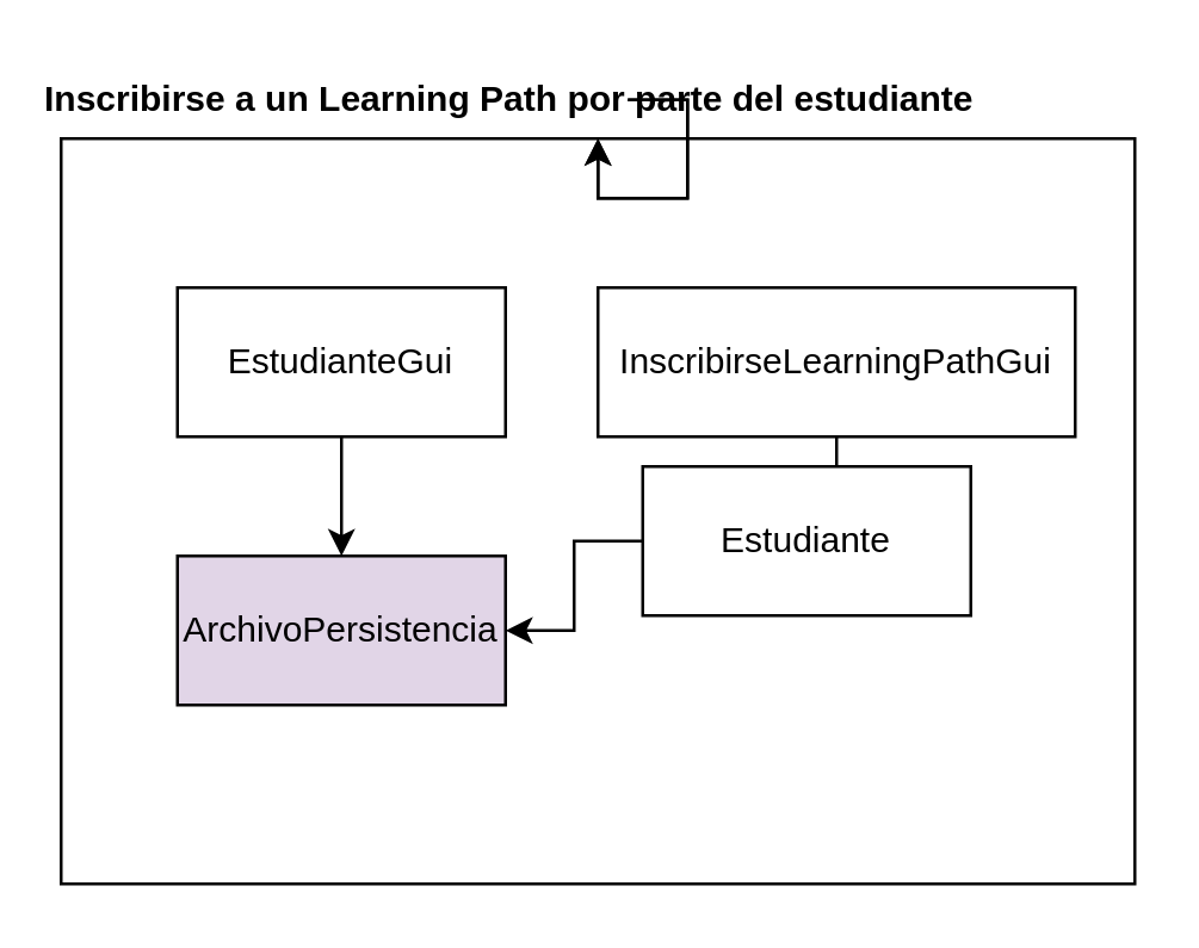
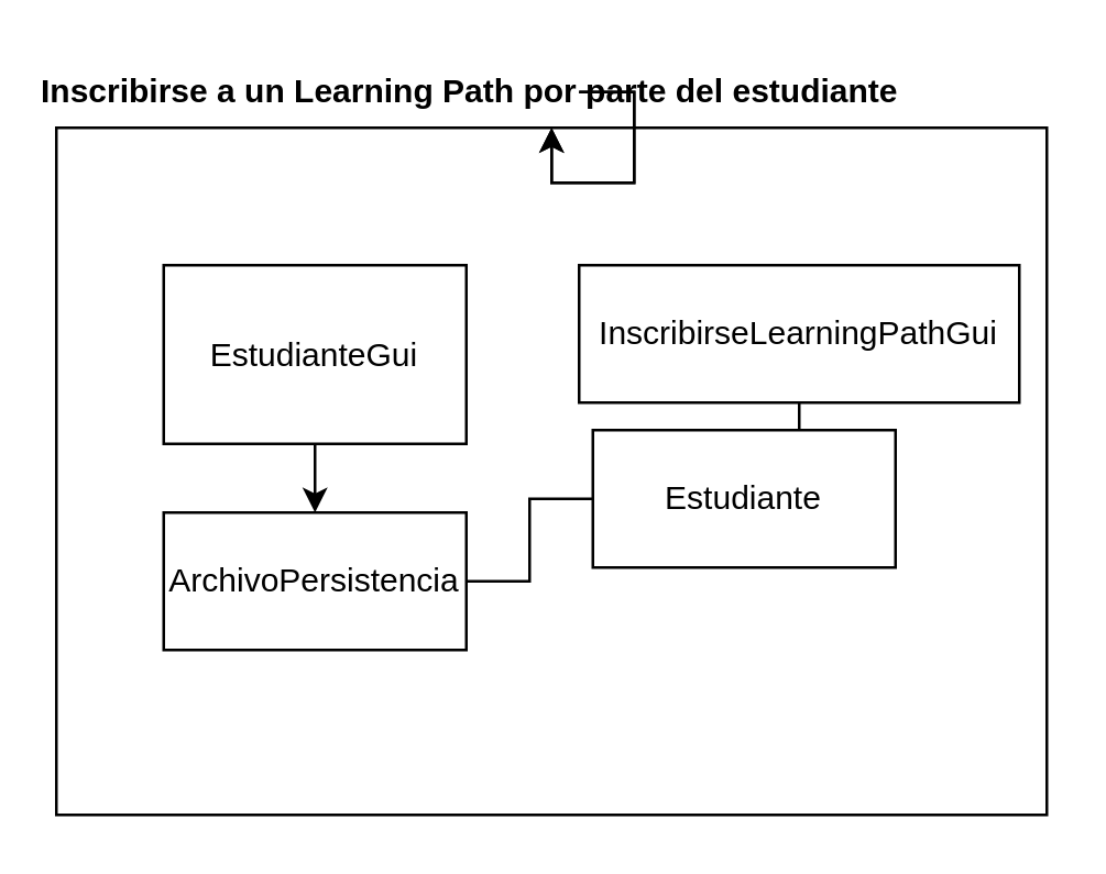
  <mxCell id="0" />
  <mxCell id="1" parent="0" />
  <mxCell id="2" value="" style="html=1;whiteSpace=wrap;" parent="1" vertex="1"><mxGeometry x="20" y="46" width="360" height="250" as="geometry" /></mxCell>
  <mxCell id="3" style="edgeStyle=orthogonalEdgeStyle;rounded=0;orthogonalLoop=1;jettySize=auto;html=1;" parent="1" source="4" target="9" edge="1"><mxGeometry relative="1" as="geometry" /></mxCell>
- <mxCell id="4" value="EstudianteGui" style="html=1;whiteSpace=wrap;" parent="1" vertex="1"><mxGeometry x="59" y="96" width="110" height="50" as="geometry" /></mxCell>
+ <mxCell id="4" value="EstudianteGui" style="html=1;whiteSpace=wrap;" parent="1" vertex="1"><mxGeometry x="59" y="96" width="110" height="65" as="geometry" /></mxCell>
  <mxCell id="5" style="edgeStyle=orthogonalEdgeStyle;rounded=0;orthogonalLoop=1;jettySize=auto;html=1;entryX=0.5;entryY=0;entryDx=0;entryDy=0;" parent="1" source="6" target="8" edge="1"><mxGeometry relative="1" as="geometry" /></mxCell>
- <mxCell id="6" value="InscribirseLearningPathGui" style="html=1;whiteSpace=wrap;" parent="1" vertex="1"><mxGeometry x="200" y="96" width="160" height="50" as="geometry" /></mxCell>
- <mxCell id="7" style="edgeStyle=orthogonalEdgeStyle;rounded=0;orthogonalLoop=1;jettySize=auto;html=1;entryX=1;entryY=0.5;entryDx=0;entryDy=0;" parent="1" source="8" target="9" edge="1"><mxGeometry relative="1" as="geometry" /></mxCell>
+ <mxCell id="6" value="InscribirseLearningPathGui" style="html=1;whiteSpace=wrap;" parent="1" vertex="1"><mxGeometry x="210" y="96" width="160" height="50" as="geometry" /></mxCell>
+ <mxCell id="7" style="edgeStyle=orthogonalEdgeStyle;rounded=0;orthogonalLoop=1;jettySize=auto;html=1;entryX=1;entryY=0.5;entryDx=0;entryDy=0;endArrow=none;" parent="1" source="8" target="9" edge="1"><mxGeometry relative="1" as="geometry" /></mxCell>
  <mxCell id="8" value="Estudiante" style="html=1;whiteSpace=wrap;" parent="1" vertex="1"><mxGeometry x="215" y="156" width="110" height="50" as="geometry" /></mxCell>
- <mxCell id="9" value="ArchivoPersistencia" style="html=1;whiteSpace=wrap;fillColor=#e1d5e7;" parent="1" vertex="1"><mxGeometry x="59" y="186" width="110" height="50" as="geometry" /></mxCell>
+ <mxCell id="9" value="ArchivoPersistencia" style="html=1;whiteSpace=wrap;" parent="1" vertex="1"><mxGeometry x="59" y="186" width="110" height="50" as="geometry" /></mxCell>
  <mxCell id="10" value="" style="edgeStyle=orthogonalEdgeStyle;rounded=0;orthogonalLoop=1;jettySize=auto;html=1;" edge="1" parent="1" source="12" target="2"><mxGeometry relative="1" as="geometry" /></mxCell>
  <mxCell id="11" value="" style="edgeStyle=orthogonalEdgeStyle;rounded=0;orthogonalLoop=1;jettySize=auto;html=1;" edge="1" parent="1" source="12" target="2"><mxGeometry relative="1" as="geometry" /></mxCell>
  <mxCell id="12" value="Inscribirse a un Learning Path por parte del estudiante" style="text;align=center;fontStyle=1;verticalAlign=middle;spacingLeft=3;spacingRight=3;strokeColor=none;rotatable=0;points=[[0,0.5],[1,0.5]];portConstraint=eastwest;html=1;" parent="1" vertex="1"><mxGeometry x="130" y="20" width="80" height="26" as="geometry" /></mxCell>
